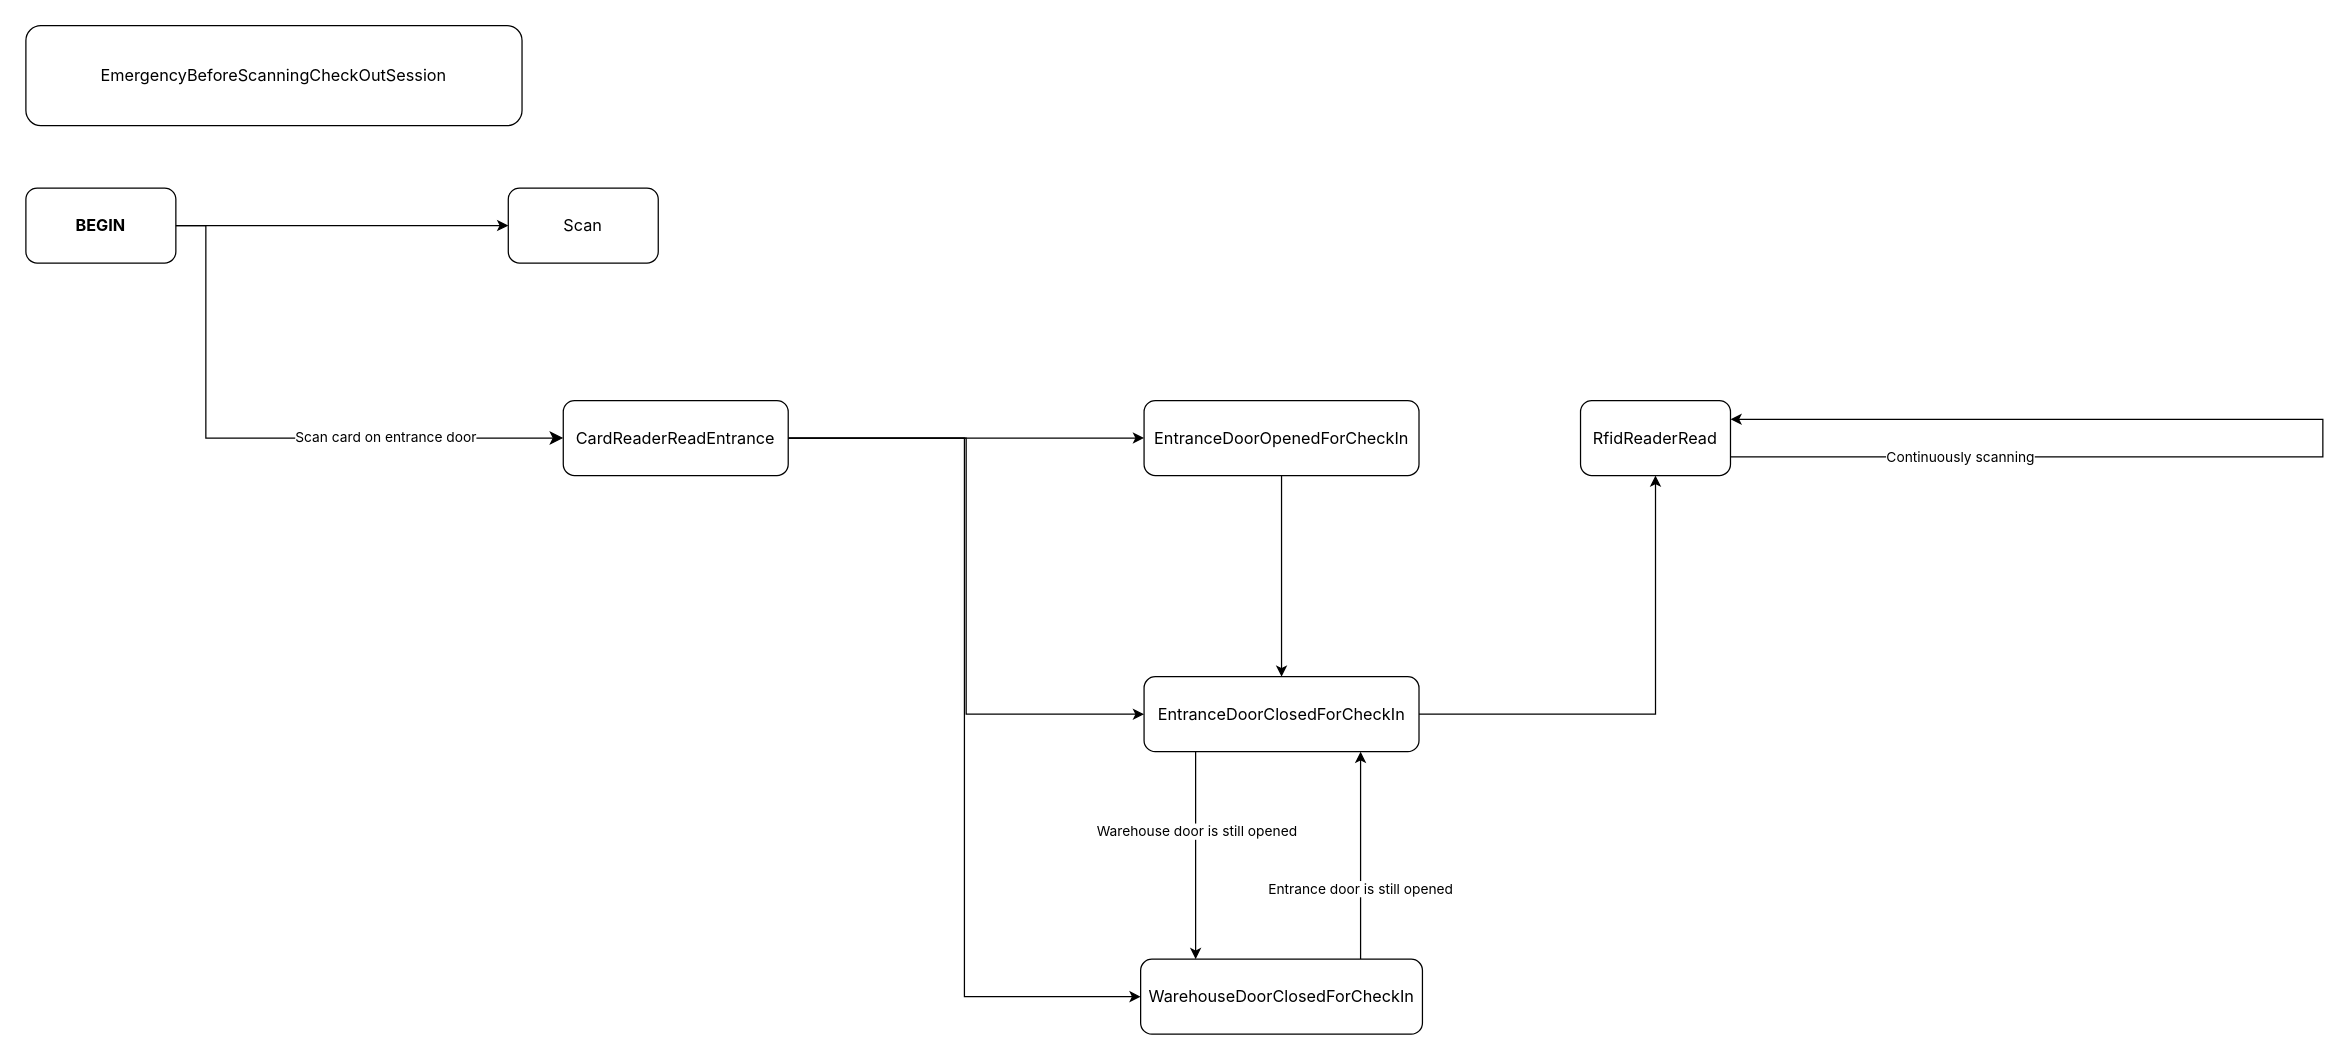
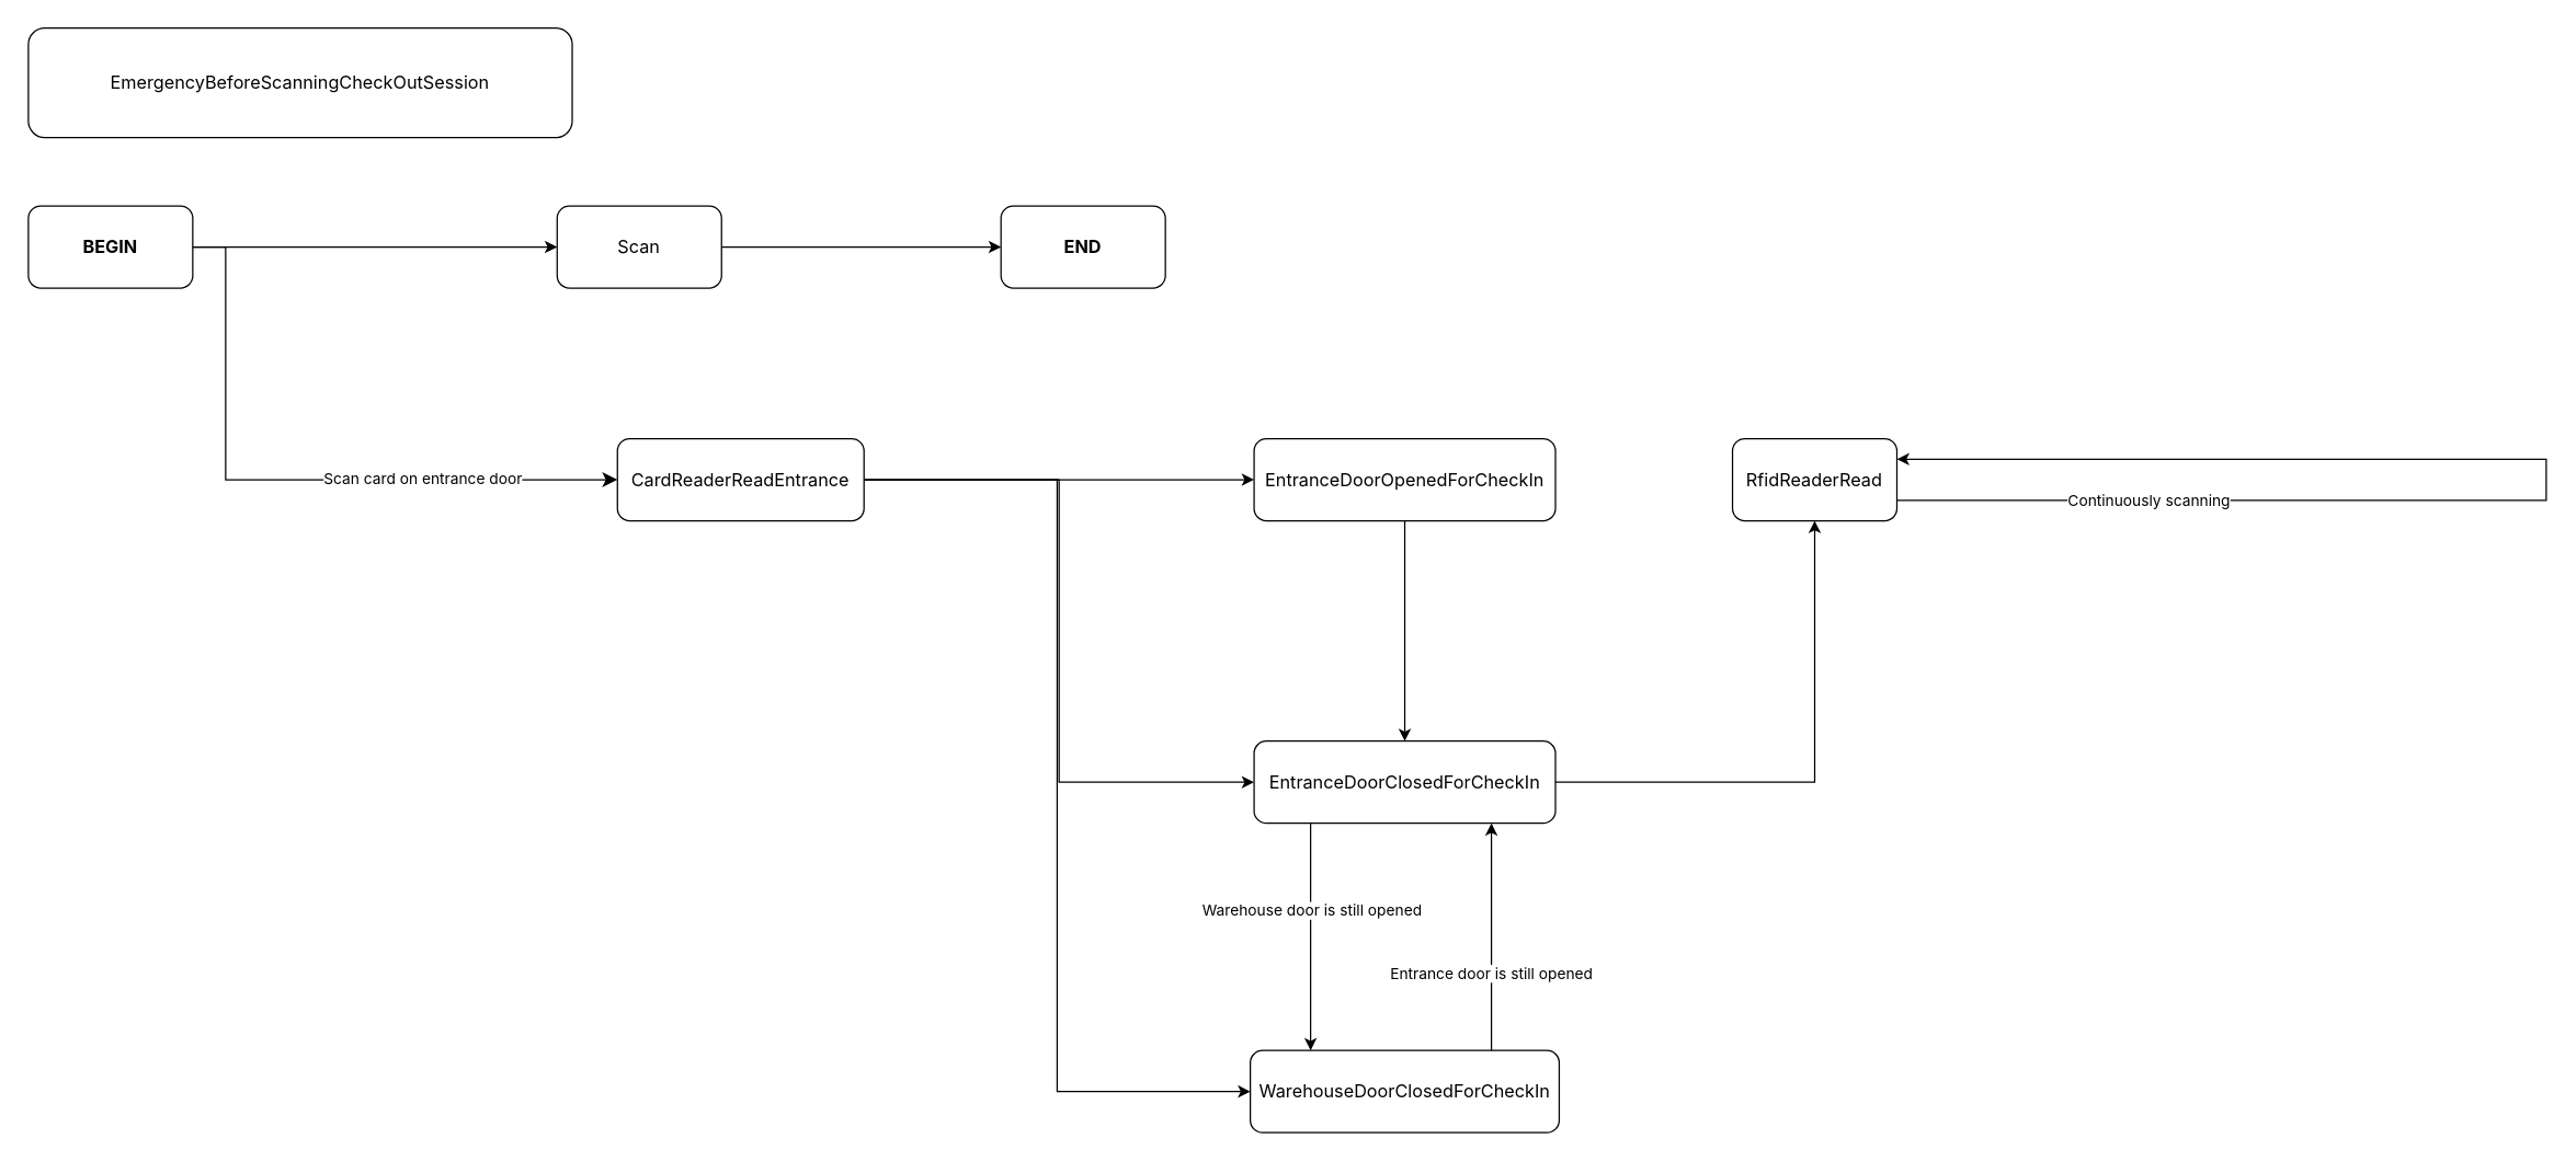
  <mxCell id="0" />
  <mxCell id="1" parent="0" />
  <mxCell id="2" value="EmergencyBeforeScanningCheckOutSession" style="rounded=1;whiteSpace=wrap;html=1;fontFamily=Inter;fontSource=https%3A%2F%2Ffonts.googleapis.com%2Fcss%3Ffamily%3DInter;fontSize=13;" vertex="1" parent="1"><mxGeometry x="20" y="20" width="397" height="80" as="geometry" /></mxCell>
  <mxCell id="3" value="" style="edgeStyle=orthogonalEdgeStyle;rounded=0;orthogonalLoop=1;jettySize=auto;html=1;fontFamily=Inter;fontSource=https%3A%2F%2Ffonts.googleapis.com%2Fcss%3Ffamily%3DInter;fontSize=13;" edge="1" parent="1" source="4" target="6"><mxGeometry relative="1" as="geometry" /></mxCell>
  <mxCell id="4" value="BEGIN" style="rounded=1;whiteSpace=wrap;html=1;fontFamily=Inter;fontSource=https%3A%2F%2Ffonts.googleapis.com%2Fcss%3Ffamily%3DInter;fontSize=13;fontStyle=1" vertex="1" parent="1"><mxGeometry x="20" y="150" width="120" height="60" as="geometry" /></mxCell>
+ <mxCell id="5" value="" style="edgeStyle=orthogonalEdgeStyle;rounded=0;orthogonalLoop=1;jettySize=auto;html=1;fontFamily=Inter;fontSource=https%3A%2F%2Ffonts.googleapis.com%2Fcss%3Ffamily%3DInter;fontSize=13;" edge="1" parent="1" source="6" target="7"><mxGeometry relative="1" as="geometry" /></mxCell>
  <mxCell id="6" value="Scan" style="whiteSpace=wrap;html=1;rounded=1;fontFamily=Inter;fontSource=https%3A%2F%2Ffonts.googleapis.com%2Fcss%3Ffamily%3DInter;fontSize=13;" vertex="1" parent="1"><mxGeometry x="406" y="150" width="120" height="60" as="geometry" /></mxCell>
+ <mxCell id="7" value="END" style="whiteSpace=wrap;html=1;rounded=1;fontFamily=Inter;fontSource=https%3A%2F%2Ffonts.googleapis.com%2Fcss%3Ffamily%3DInter;fontSize=13;fontStyle=1" vertex="1" parent="1"><mxGeometry x="730" y="150" width="120" height="60" as="geometry" /></mxCell>
  <mxCell id="8" style="edgeStyle=orthogonalEdgeStyle;rounded=0;orthogonalLoop=1;jettySize=auto;html=1;exitX=1;exitY=0.5;exitDx=0;exitDy=0;entryX=0;entryY=0.5;entryDx=0;entryDy=0;fontFamily=Inter;fontSource=https%3A%2F%2Ffonts.googleapis.com%2Fcss%3Ffamily%3DInter;fontSize=13;" edge="1" parent="1" source="11" target="13"><mxGeometry relative="1" as="geometry" /></mxCell>
  <mxCell id="9" style="edgeStyle=orthogonalEdgeStyle;rounded=0;orthogonalLoop=1;jettySize=auto;html=1;exitX=1;exitY=0.5;exitDx=0;exitDy=0;entryX=0;entryY=0.5;entryDx=0;entryDy=0;" edge="1" parent="1" source="11" target="23"><mxGeometry relative="1" as="geometry" /></mxCell>
  <mxCell id="10" style="edgeStyle=orthogonalEdgeStyle;rounded=0;orthogonalLoop=1;jettySize=auto;html=1;exitX=1;exitY=0.5;exitDx=0;exitDy=0;entryX=0;entryY=0.5;entryDx=0;entryDy=0;" edge="1" parent="1" source="11" target="19"><mxGeometry relative="1" as="geometry" /></mxCell>
  <mxCell id="11" value="CardReaderReadEntrance" style="whiteSpace=wrap;html=1;rounded=1;fontFamily=Inter;fontSource=https%3A%2F%2Ffonts.googleapis.com%2Fcss%3Ffamily%3DInter;fontSize=13;" vertex="1" parent="1"><mxGeometry x="450" y="320" width="180" height="60" as="geometry" /></mxCell>
  <mxCell id="12" value="" style="edgeStyle=orthogonalEdgeStyle;rounded=0;orthogonalLoop=1;jettySize=auto;html=1;fontFamily=Inter;fontSource=https%3A%2F%2Ffonts.googleapis.com%2Fcss%3Ffamily%3DInter;fontSize=13;" edge="1" parent="1" source="13" target="19"><mxGeometry relative="1" as="geometry" /></mxCell>
  <mxCell id="13" value="EntranceDoorOpenedForCheckIn" style="whiteSpace=wrap;html=1;rounded=1;fontFamily=Inter;fontSource=https%3A%2F%2Ffonts.googleapis.com%2Fcss%3Ffamily%3DInter;fontSize=13;" vertex="1" parent="1"><mxGeometry x="914.75" y="320" width="220" height="60" as="geometry" /></mxCell>
  <mxCell id="14" value="" style="edgeStyle=elbowEdgeStyle;elbow=horizontal;endArrow=classic;html=1;curved=0;rounded=0;endSize=8;startSize=8;fontFamily=Inter;fontSource=https%3A%2F%2Ffonts.googleapis.com%2Fcss%3Ffamily%3DInter;fontSize=13;" edge="1" parent="1" target="11"><mxGeometry width="50" height="50" relative="1" as="geometry"><mxPoint x="140" y="180" as="sourcePoint" /><mxPoint x="200" y="340" as="targetPoint" /><Array as="points"><mxPoint x="164" y="272" /></Array></mxGeometry></mxCell>
  <mxCell id="15" value="Scan card on entrance door" style="edgeLabel;html=1;align=center;verticalAlign=middle;resizable=0;points=[];fontFamily=Inter;fontSource=https%3A%2F%2Ffonts.googleapis.com%2Fcss%3Ffamily%3DInter;" vertex="1" connectable="0" parent="14"><mxGeometry x="0.267" y="1" relative="1" as="geometry"><mxPoint x="33" as="offset" /></mxGeometry></mxCell>
  <mxCell id="16" value="" style="edgeStyle=orthogonalEdgeStyle;rounded=0;orthogonalLoop=1;jettySize=auto;html=1;fontFamily=Inter;fontSource=https%3A%2F%2Ffonts.googleapis.com%2Fcss%3Ffamily%3DInter;fontSize=13;" edge="1" parent="1" source="19" target="20"><mxGeometry relative="1" as="geometry" /></mxCell>
  <mxCell id="17" value="" style="edgeStyle=orthogonalEdgeStyle;rounded=0;orthogonalLoop=1;jettySize=auto;html=1;fontFamily=Inter;fontSource=https%3A%2F%2Ffonts.googleapis.com%2Fcss%3Ffamily%3DInter;fontSize=13;" edge="1" parent="1" source="19" target="23"><mxGeometry relative="1" as="geometry"><Array as="points"><mxPoint x="956" y="624" /><mxPoint x="956" y="624" /></Array></mxGeometry></mxCell>
  <mxCell id="18" value="Warehouse door is still opened" style="edgeLabel;html=1;align=center;verticalAlign=middle;resizable=0;points=[];fontFamily=Inter;fontSource=https%3A%2F%2Ffonts.googleapis.com%2Fcss%3Ffamily%3DInter;fontSize=11;" vertex="1" connectable="0" parent="17"><mxGeometry x="-0.253" y="-3" relative="1" as="geometry"><mxPoint x="3" y="1" as="offset" /></mxGeometry></mxCell>
  <mxCell id="19" value="EntranceDoorClosedForCheckIn" style="whiteSpace=wrap;html=1;rounded=1;fontFamily=Inter;fontSource=https%3A%2F%2Ffonts.googleapis.com%2Fcss%3Ffamily%3DInter;fontSize=13;" vertex="1" parent="1"><mxGeometry x="914.75" y="541" width="220" height="60" as="geometry" /></mxCell>
  <mxCell id="20" value="RfidReaderRead" style="whiteSpace=wrap;html=1;rounded=1;fontFamily=Inter;fontSource=https%3A%2F%2Ffonts.googleapis.com%2Fcss%3Ffamily%3DInter;fontSize=13;" vertex="1" parent="1"><mxGeometry x="1264" y="320" width="120" height="60" as="geometry" /></mxCell>
  <mxCell id="21" style="edgeStyle=orthogonalEdgeStyle;rounded=0;orthogonalLoop=1;jettySize=auto;html=1;exitX=0.5;exitY=0;exitDx=0;exitDy=0;fontFamily=Inter;fontSource=https%3A%2F%2Ffonts.googleapis.com%2Fcss%3Ffamily%3DInter;" edge="1" parent="1"><mxGeometry relative="1" as="geometry"><mxPoint x="1088" y="767" as="sourcePoint" /><mxPoint x="1088" y="601" as="targetPoint" /></mxGeometry></mxCell>
  <mxCell id="22" value="Entrance door is still opened" style="edgeLabel;html=1;align=center;verticalAlign=middle;resizable=0;points=[];fontFamily=Inter;fontSource=https%3A%2F%2Ffonts.googleapis.com%2Fcss%3Ffamily%3DInter;" vertex="1" connectable="0" parent="21"><mxGeometry x="-0.313" y="1" relative="1" as="geometry"><mxPoint as="offset" /></mxGeometry></mxCell>
  <mxCell id="23" value="WarehouseDoorClosedForCheckIn" style="whiteSpace=wrap;html=1;rounded=1;fontFamily=Inter;fontSource=https%3A%2F%2Ffonts.googleapis.com%2Fcss%3Ffamily%3DInter;fontSize=13;" vertex="1" parent="1"><mxGeometry x="912" y="767" width="225.5" height="60" as="geometry" /></mxCell>
  <mxCell id="24" style="edgeStyle=orthogonalEdgeStyle;rounded=0;orthogonalLoop=1;jettySize=auto;html=1;exitX=1;exitY=0.75;exitDx=0;exitDy=0;entryX=1;entryY=0.25;entryDx=0;entryDy=0;fontFamily=Inter;fontSource=https%3A%2F%2Ffonts.googleapis.com%2Fcss%3Ffamily%3DInter;" edge="1" parent="1" source="20" target="20"><mxGeometry relative="1" as="geometry"><Array as="points"><mxPoint x="1858" y="365" /><mxPoint x="1858" y="335" /></Array></mxGeometry></mxCell>
  <mxCell id="25" value="Continuously scanning" style="edgeLabel;html=1;align=center;verticalAlign=middle;resizable=0;points=[];fontFamily=Inter;fontSource=https%3A%2F%2Ffonts.googleapis.com%2Fcss%3Ffamily%3DInter;" vertex="1" connectable="0" parent="24"><mxGeometry x="-0.625" y="-2" relative="1" as="geometry"><mxPoint y="-2" as="offset" /></mxGeometry></mxCell>
